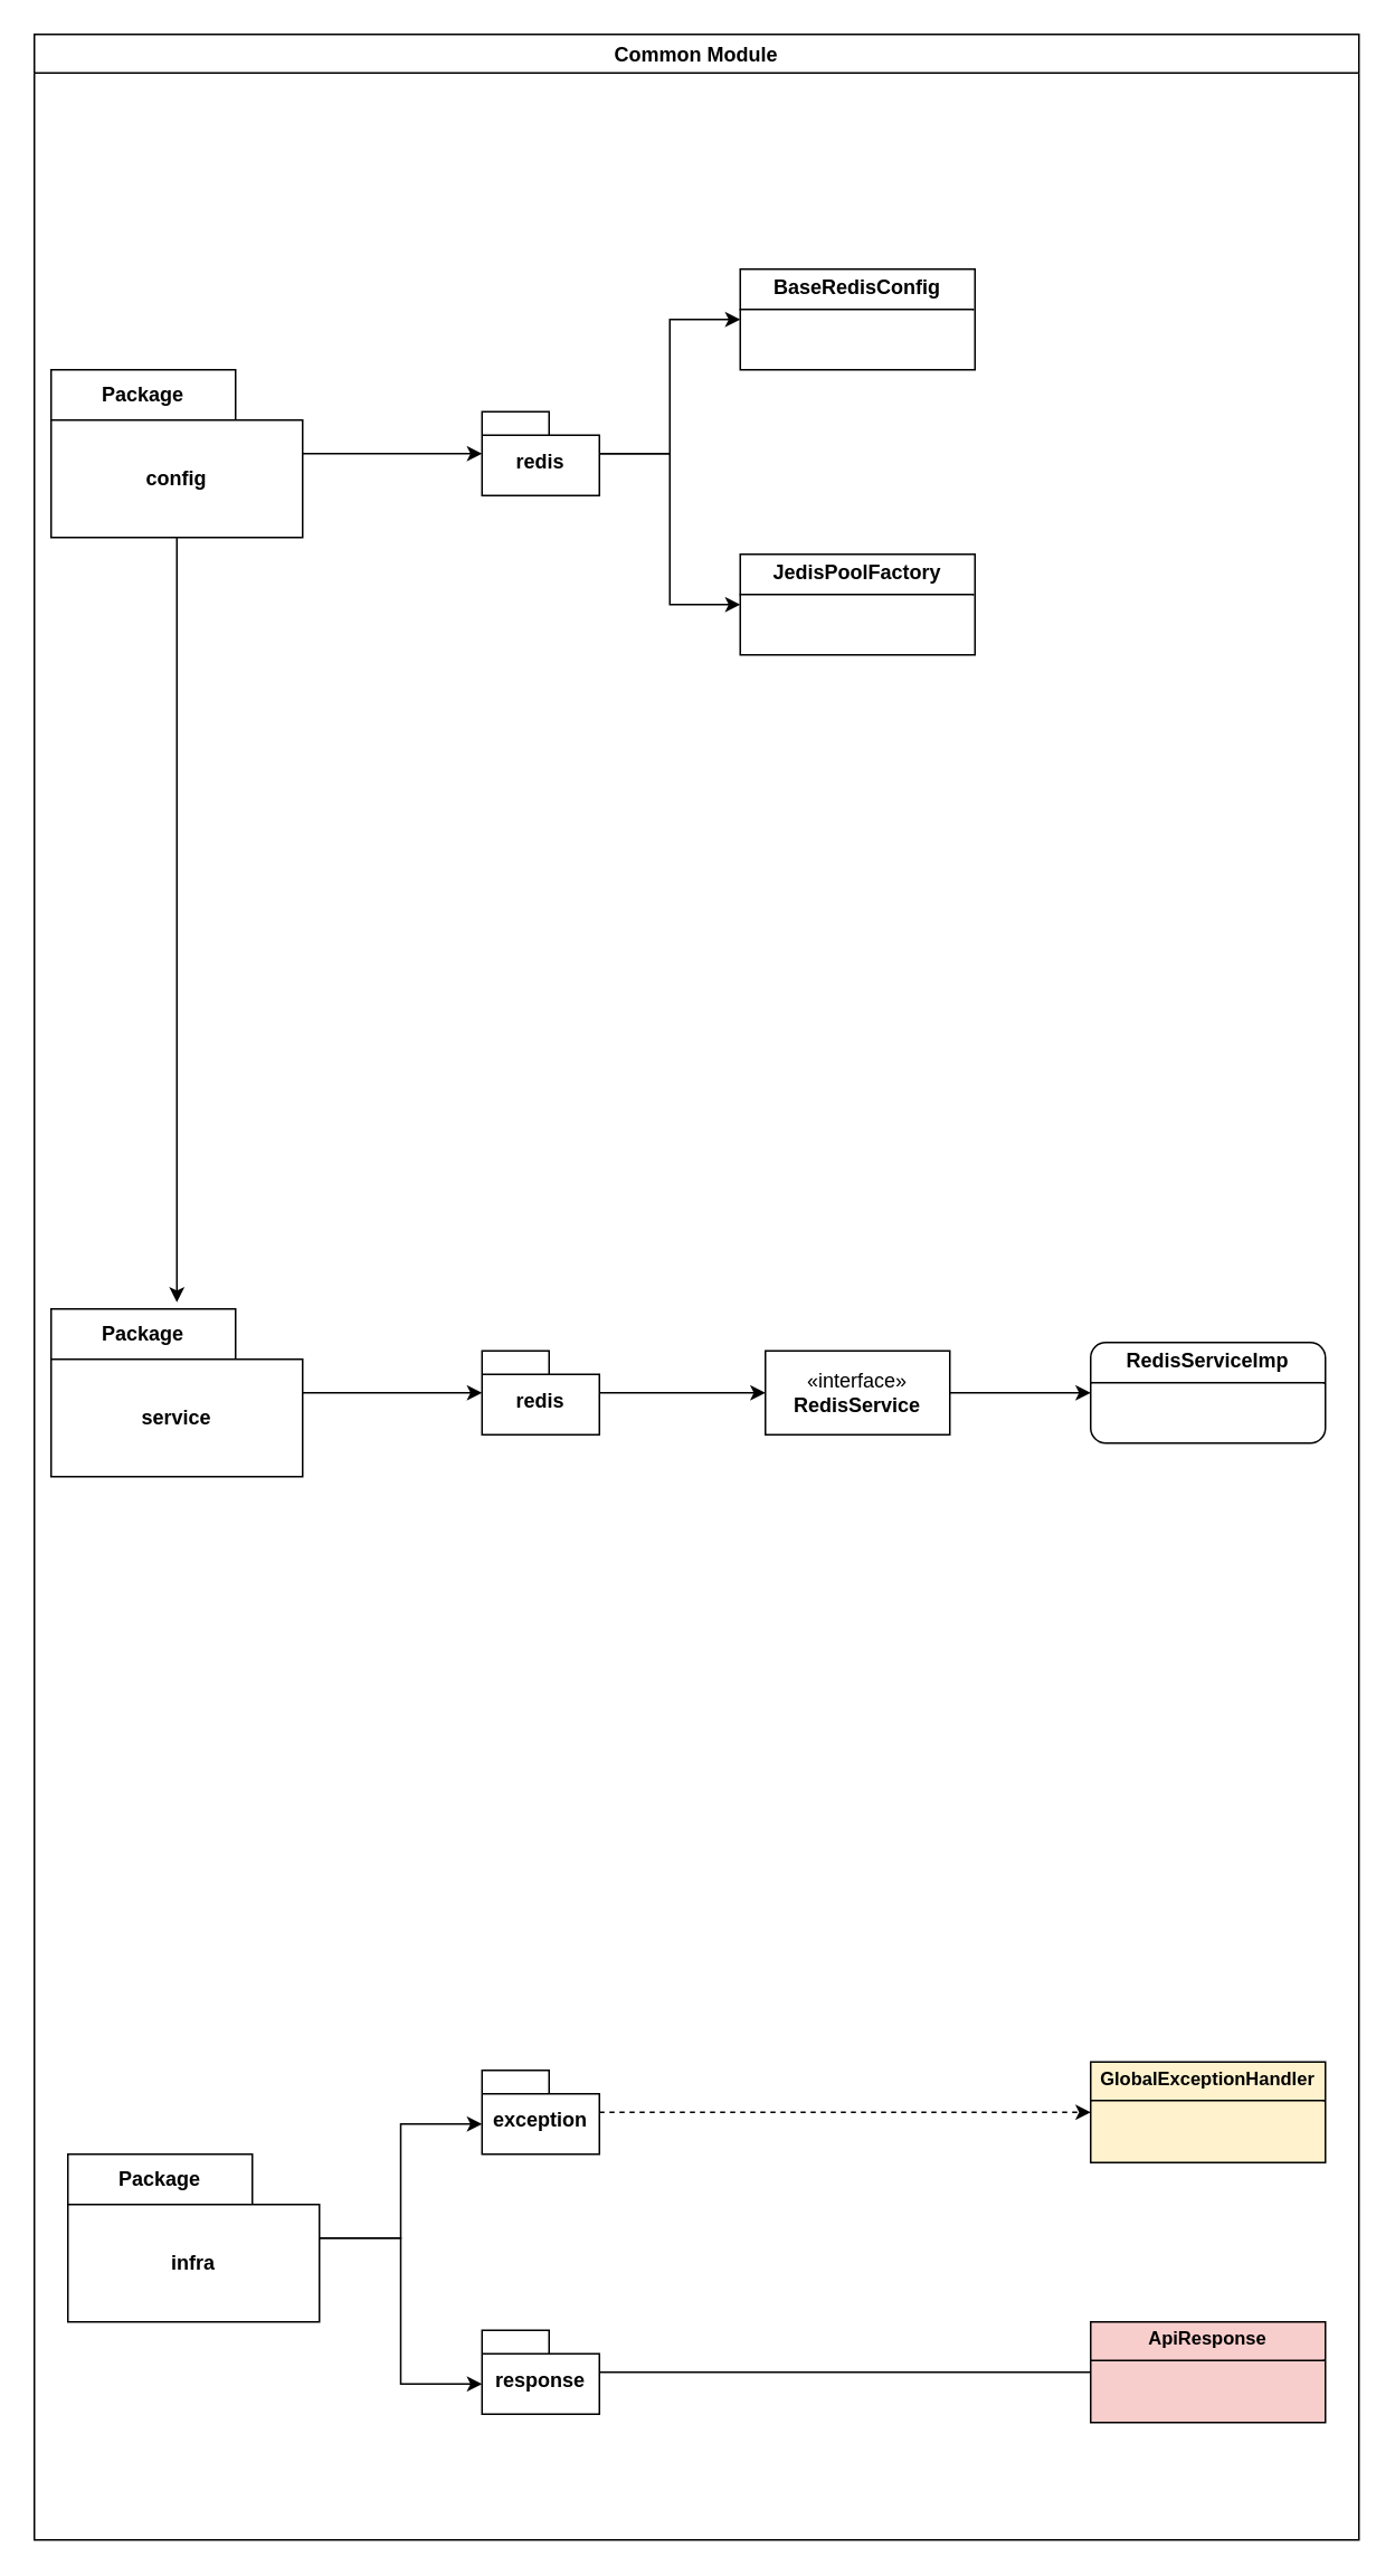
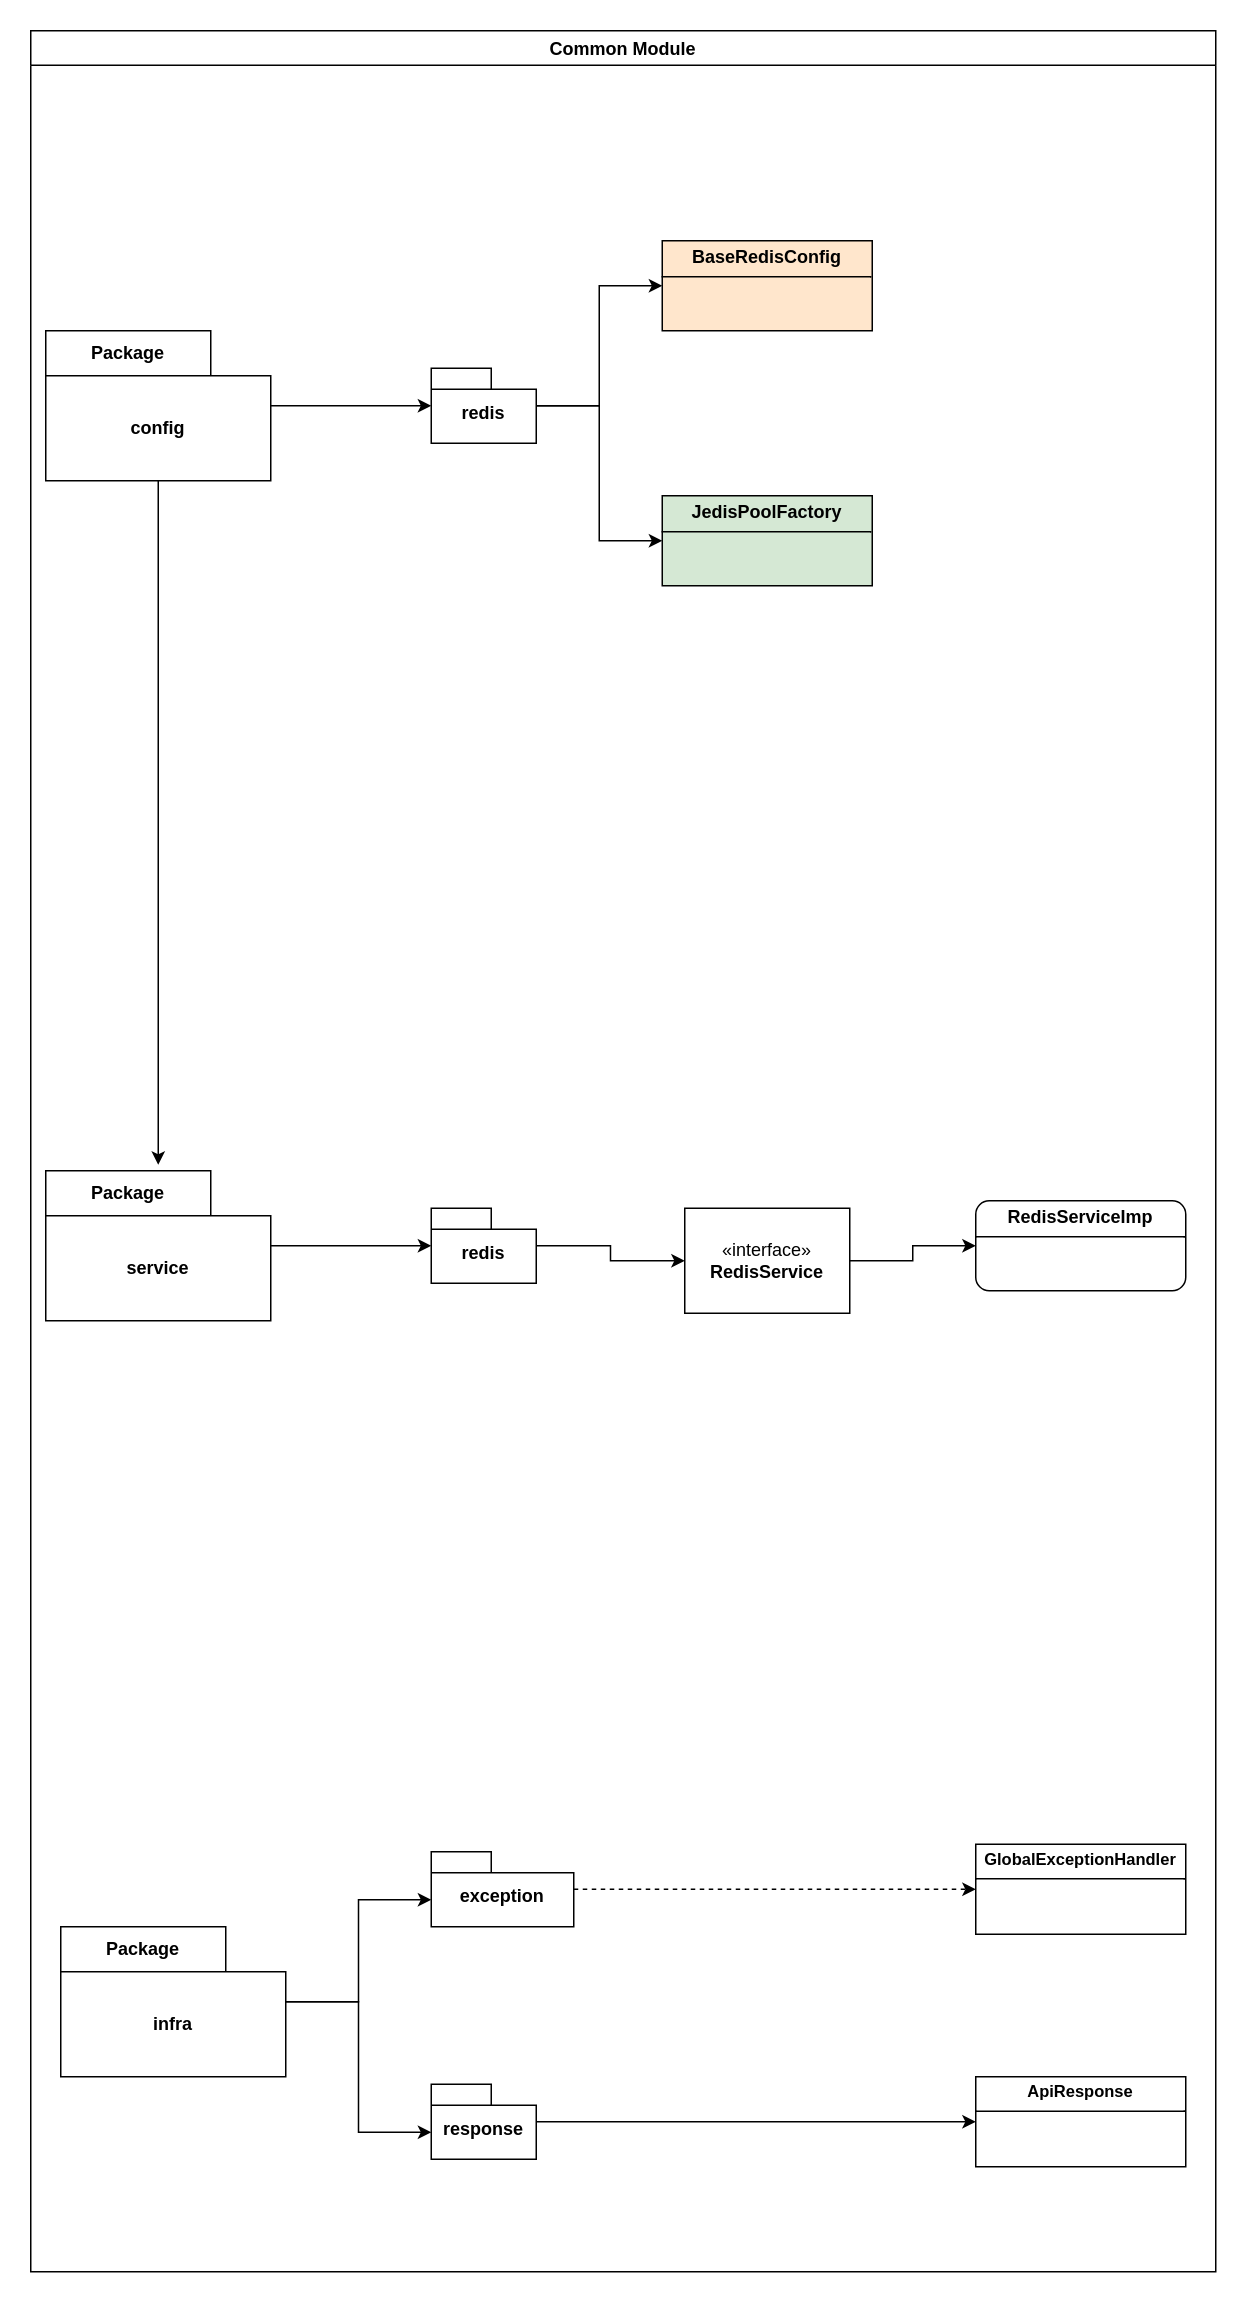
  <mxCell id="0" />
  <mxCell id="1" parent="0" />
  <mxCell id="2" value="Common Module" style="swimlane;" vertex="1" parent="1"><mxGeometry x="20" y="20" width="790" height="1494" as="geometry" /></mxCell>
  <mxCell id="3" value="" style="edgeStyle=orthogonalEdgeStyle;rounded=0;orthogonalLoop=1;jettySize=auto;html=1;" edge="1" parent="2" source="4" target="18"><mxGeometry relative="1" as="geometry" /></mxCell>
  <mxCell id="4" value="Package" style="shape=folder;fontStyle=1;tabWidth=110;tabHeight=30;tabPosition=left;html=1;boundedLbl=1;labelInHeader=1;container=1;collapsible=0;whiteSpace=wrap;" vertex="1" parent="2"><mxGeometry x="10" y="200" width="150" height="100" as="geometry" /></mxCell>
  <mxCell id="5" value="&lt;span style=&quot;font-weight: 700;&quot;&gt;config&lt;/span&gt;" style="html=1;strokeColor=none;resizeWidth=1;resizeHeight=1;fillColor=none;part=1;connectable=0;allowArrows=0;deletable=0;whiteSpace=wrap;" vertex="1" parent="4"><mxGeometry width="150" height="70" relative="1" as="geometry"><mxPoint y="30" as="offset" /></mxGeometry></mxCell>
  <mxCell id="6" value="" style="edgeStyle=orthogonalEdgeStyle;rounded=0;orthogonalLoop=1;jettySize=auto;html=1;" edge="1" parent="2" source="7" target="20"><mxGeometry relative="1" as="geometry" /></mxCell>
  <mxCell id="7" value="Package" style="shape=folder;fontStyle=1;tabWidth=110;tabHeight=30;tabPosition=left;html=1;boundedLbl=1;labelInHeader=1;container=1;collapsible=0;whiteSpace=wrap;" vertex="1" parent="2"><mxGeometry x="10" y="760" width="150" height="100" as="geometry" /></mxCell>
  <mxCell id="8" value="&lt;span style=&quot;font-weight: 700;&quot;&gt;service&lt;/span&gt;" style="html=1;strokeColor=none;resizeWidth=1;resizeHeight=1;fillColor=none;part=1;connectable=0;allowArrows=0;deletable=0;whiteSpace=wrap;" vertex="1" parent="7"><mxGeometry width="150" height="70" relative="1" as="geometry"><mxPoint y="30" as="offset" /></mxGeometry></mxCell>
  <mxCell id="9" value="" style="edgeStyle=orthogonalEdgeStyle;rounded=0;orthogonalLoop=1;jettySize=auto;html=1;" edge="1" parent="2" source="10" target="15"><mxGeometry relative="1" as="geometry" /></mxCell>
- <mxCell id="10" value="«interface»&lt;br&gt;&lt;b&gt;RedisService&lt;/b&gt;" style="html=1;whiteSpace=wrap;" vertex="1" parent="2"><mxGeometry x="436" y="785" width="110" height="50" as="geometry" /></mxCell>
+ <mxCell id="10" value="«interface»&lt;br&gt;&lt;b&gt;RedisService&lt;/b&gt;" style="html=1;whiteSpace=wrap;" vertex="1" parent="2"><mxGeometry x="436" y="785" width="110" height="70" as="geometry" /></mxCell>
  <mxCell id="11" value="Package" style="shape=folder;fontStyle=1;tabWidth=110;tabHeight=30;tabPosition=left;html=1;boundedLbl=1;labelInHeader=1;container=1;collapsible=0;whiteSpace=wrap;" vertex="1" parent="2"><mxGeometry x="20" y="1264" width="150" height="100" as="geometry" /></mxCell>
  <mxCell id="12" value="&lt;span style=&quot;font-weight: 700;&quot;&gt;infra&lt;/span&gt;" style="html=1;strokeColor=none;resizeWidth=1;resizeHeight=1;fillColor=none;part=1;connectable=0;allowArrows=0;deletable=0;whiteSpace=wrap;" vertex="1" parent="11"><mxGeometry width="150" height="70" relative="1" as="geometry"><mxPoint y="30" as="offset" /></mxGeometry></mxCell>
- <mxCell id="13" value="&lt;p style=&quot;margin:0px;margin-top:4px;text-align:center;&quot;&gt;&lt;b&gt;BaseRedisConfig&lt;/b&gt;&lt;/p&gt;&lt;hr size=&quot;1&quot; style=&quot;border-style:solid;&quot;&gt;&lt;div style=&quot;height:2px;&quot;&gt;&lt;/div&gt;" style="verticalAlign=top;align=left;overflow=fill;html=1;whiteSpace=wrap;" vertex="1" parent="2"><mxGeometry x="421" y="140" width="140" height="60" as="geometry" /></mxCell>
- <mxCell id="14" value="&lt;p style=&quot;margin:0px;margin-top:4px;text-align:center;&quot;&gt;&lt;b&gt;JedisPoolFactory&lt;/b&gt;&lt;/p&gt;&lt;hr size=&quot;1&quot; style=&quot;border-style:solid;&quot;&gt;&lt;div style=&quot;height:2px;&quot;&gt;&lt;/div&gt;" style="verticalAlign=top;align=left;overflow=fill;html=1;whiteSpace=wrap;" vertex="1" parent="2"><mxGeometry x="421" y="310" width="140" height="60" as="geometry" /></mxCell>
+ <mxCell id="13" value="&lt;p style=&quot;margin:0px;margin-top:4px;text-align:center;&quot;&gt;&lt;b&gt;BaseRedisConfig&lt;/b&gt;&lt;/p&gt;&lt;hr size=&quot;1&quot; style=&quot;border-style:solid;&quot;&gt;&lt;div style=&quot;height:2px;&quot;&gt;&lt;/div&gt;" style="verticalAlign=top;align=left;overflow=fill;html=1;whiteSpace=wrap;fillColor=#ffe6cc;" vertex="1" parent="2"><mxGeometry x="421" y="140" width="140" height="60" as="geometry" /></mxCell>
+ <mxCell id="14" value="&lt;p style=&quot;margin:0px;margin-top:4px;text-align:center;&quot;&gt;&lt;b&gt;JedisPoolFactory&lt;/b&gt;&lt;/p&gt;&lt;hr size=&quot;1&quot; style=&quot;border-style:solid;&quot;&gt;&lt;div style=&quot;height:2px;&quot;&gt;&lt;/div&gt;" style="verticalAlign=top;align=left;overflow=fill;html=1;whiteSpace=wrap;fillColor=#d5e8d4;" vertex="1" parent="2"><mxGeometry x="421" y="310" width="140" height="60" as="geometry" /></mxCell>
  <mxCell id="15" value="&lt;p style=&quot;margin:0px;margin-top:4px;text-align:center;&quot;&gt;&lt;b&gt;RedisServiceImp&lt;/b&gt;&lt;/p&gt;&lt;hr size=&quot;1&quot; style=&quot;border-style:solid;&quot;&gt;&lt;div style=&quot;height:2px;&quot;&gt;&lt;/div&gt;" style="verticalAlign=top;align=left;overflow=fill;html=1;whiteSpace=wrap;rounded=1;" vertex="1" parent="2"><mxGeometry x="630" y="780" width="140" height="60" as="geometry" /></mxCell>
  <mxCell id="16" style="edgeStyle=orthogonalEdgeStyle;rounded=0;orthogonalLoop=1;jettySize=auto;html=1;entryX=0;entryY=0.5;entryDx=0;entryDy=0;" edge="1" parent="2" source="18" target="13"><mxGeometry relative="1" as="geometry" /></mxCell>
  <mxCell id="17" style="edgeStyle=orthogonalEdgeStyle;rounded=0;orthogonalLoop=1;jettySize=auto;html=1;entryX=0;entryY=0.5;entryDx=0;entryDy=0;" edge="1" parent="2" source="18" target="14"><mxGeometry relative="1" as="geometry" /></mxCell>
  <mxCell id="18" value="redis" style="shape=folder;fontStyle=1;spacingTop=10;tabWidth=40;tabHeight=14;tabPosition=left;html=1;whiteSpace=wrap;" vertex="1" parent="2"><mxGeometry x="267" y="225" width="70" height="50" as="geometry" /></mxCell>
  <mxCell id="19" value="" style="edgeStyle=orthogonalEdgeStyle;rounded=0;orthogonalLoop=1;jettySize=auto;html=1;" edge="1" parent="2" source="20" target="10"><mxGeometry relative="1" as="geometry" /></mxCell>
  <mxCell id="20" value="redis" style="shape=folder;fontStyle=1;spacingTop=10;tabWidth=40;tabHeight=14;tabPosition=left;html=1;whiteSpace=wrap;" vertex="1" parent="2"><mxGeometry x="267" y="785" width="70" height="50" as="geometry" /></mxCell>
  <mxCell id="21" style="edgeStyle=orthogonalEdgeStyle;rounded=0;orthogonalLoop=1;jettySize=auto;html=1;entryX=0.5;entryY=-0.04;entryDx=0;entryDy=0;entryPerimeter=0;" edge="1" parent="2" source="4" target="7"><mxGeometry relative="1" as="geometry" /></mxCell>
  <mxCell id="22" style="edgeStyle=orthogonalEdgeStyle;rounded=0;orthogonalLoop=1;jettySize=auto;html=1;entryX=0;entryY=0.5;entryDx=0;entryDy=0;dashed=1;" edge="1" parent="2" source="23" target="26"><mxGeometry relative="1" as="geometry" /></mxCell>
- <mxCell id="23" value="exception" style="shape=folder;fontStyle=1;spacingTop=10;tabWidth=40;tabHeight=14;tabPosition=left;html=1;whiteSpace=wrap;" vertex="1" parent="2"><mxGeometry x="267" y="1214" width="70" height="50" as="geometry" /></mxCell>
- <mxCell id="24" style="edgeStyle=orthogonalEdgeStyle;rounded=0;orthogonalLoop=1;jettySize=auto;html=1;entryX=0;entryY=0.5;entryDx=0;entryDy=0;endArrow=none;" edge="1" parent="2" source="25" target="27"><mxGeometry relative="1" as="geometry" /></mxCell>
+ <mxCell id="23" value="exception" style="shape=folder;fontStyle=1;spacingTop=10;tabWidth=40;tabHeight=14;tabPosition=left;html=1;whiteSpace=wrap;" vertex="1" parent="2"><mxGeometry x="267" y="1214" width="95" height="50" as="geometry" /></mxCell>
+ <mxCell id="24" style="edgeStyle=orthogonalEdgeStyle;rounded=0;orthogonalLoop=1;jettySize=auto;html=1;entryX=0;entryY=0.5;entryDx=0;entryDy=0;" edge="1" parent="2" source="25" target="27"><mxGeometry relative="1" as="geometry" /></mxCell>
  <mxCell id="25" value="response" style="shape=folder;fontStyle=1;spacingTop=10;tabWidth=40;tabHeight=14;tabPosition=left;html=1;whiteSpace=wrap;" vertex="1" parent="2"><mxGeometry x="267" y="1369" width="70" height="50" as="geometry" /></mxCell>
- <mxCell id="26" value="&lt;p style=&quot;margin: 4px 0px 0px; text-align: center; font-size: 11px;&quot;&gt;&lt;b style=&quot;&quot;&gt;&lt;font style=&quot;font-size: 11px;&quot;&gt;GlobalExceptionHandler&lt;/font&gt;&lt;/b&gt;&lt;/p&gt;&lt;hr size=&quot;1&quot; style=&quot;border-style: solid; font-size: 11px;&quot;&gt;&lt;div style=&quot;height: 2px; font-size: 11px;&quot;&gt;&lt;/div&gt;" style="verticalAlign=top;align=left;overflow=fill;html=1;whiteSpace=wrap;fillColor=#fff2cc;" vertex="1" parent="2"><mxGeometry x="630" y="1209" width="140" height="60" as="geometry" /></mxCell>
- <mxCell id="27" value="&lt;p style=&quot;margin: 4px 0px 0px; text-align: center; font-size: 11px;&quot;&gt;&lt;b&gt;ApiResponse&lt;/b&gt;&lt;/p&gt;&lt;hr size=&quot;1&quot; style=&quot;border-style: solid; font-size: 11px;&quot;&gt;&lt;div style=&quot;height: 2px; font-size: 11px;&quot;&gt;&lt;/div&gt;" style="verticalAlign=top;align=left;overflow=fill;html=1;whiteSpace=wrap;fillColor=#f8cecc;" vertex="1" parent="2"><mxGeometry x="630" y="1364" width="140" height="60" as="geometry" /></mxCell>
+ <mxCell id="26" value="&lt;p style=&quot;margin: 4px 0px 0px; text-align: center; font-size: 11px;&quot;&gt;&lt;b style=&quot;&quot;&gt;&lt;font style=&quot;font-size: 11px;&quot;&gt;GlobalExceptionHandler&lt;/font&gt;&lt;/b&gt;&lt;/p&gt;&lt;hr size=&quot;1&quot; style=&quot;border-style: solid; font-size: 11px;&quot;&gt;&lt;div style=&quot;height: 2px; font-size: 11px;&quot;&gt;&lt;/div&gt;" style="verticalAlign=top;align=left;overflow=fill;html=1;whiteSpace=wrap;" vertex="1" parent="2"><mxGeometry x="630" y="1209" width="140" height="60" as="geometry" /></mxCell>
+ <mxCell id="27" value="&lt;p style=&quot;margin: 4px 0px 0px; text-align: center; font-size: 11px;&quot;&gt;&lt;b&gt;ApiResponse&lt;/b&gt;&lt;/p&gt;&lt;hr size=&quot;1&quot; style=&quot;border-style: solid; font-size: 11px;&quot;&gt;&lt;div style=&quot;height: 2px; font-size: 11px;&quot;&gt;&lt;/div&gt;" style="verticalAlign=top;align=left;overflow=fill;html=1;whiteSpace=wrap;" vertex="1" parent="2"><mxGeometry x="630" y="1364" width="140" height="60" as="geometry" /></mxCell>
  <mxCell id="28" style="edgeStyle=orthogonalEdgeStyle;rounded=0;orthogonalLoop=1;jettySize=auto;html=1;entryX=0;entryY=0;entryDx=0;entryDy=32;entryPerimeter=0;" edge="1" parent="2" source="11" target="23"><mxGeometry relative="1" as="geometry" /></mxCell>
  <mxCell id="29" style="edgeStyle=orthogonalEdgeStyle;rounded=0;orthogonalLoop=1;jettySize=auto;html=1;entryX=0;entryY=0;entryDx=0;entryDy=32;entryPerimeter=0;" edge="1" parent="2" source="11" target="25"><mxGeometry relative="1" as="geometry" /></mxCell>
